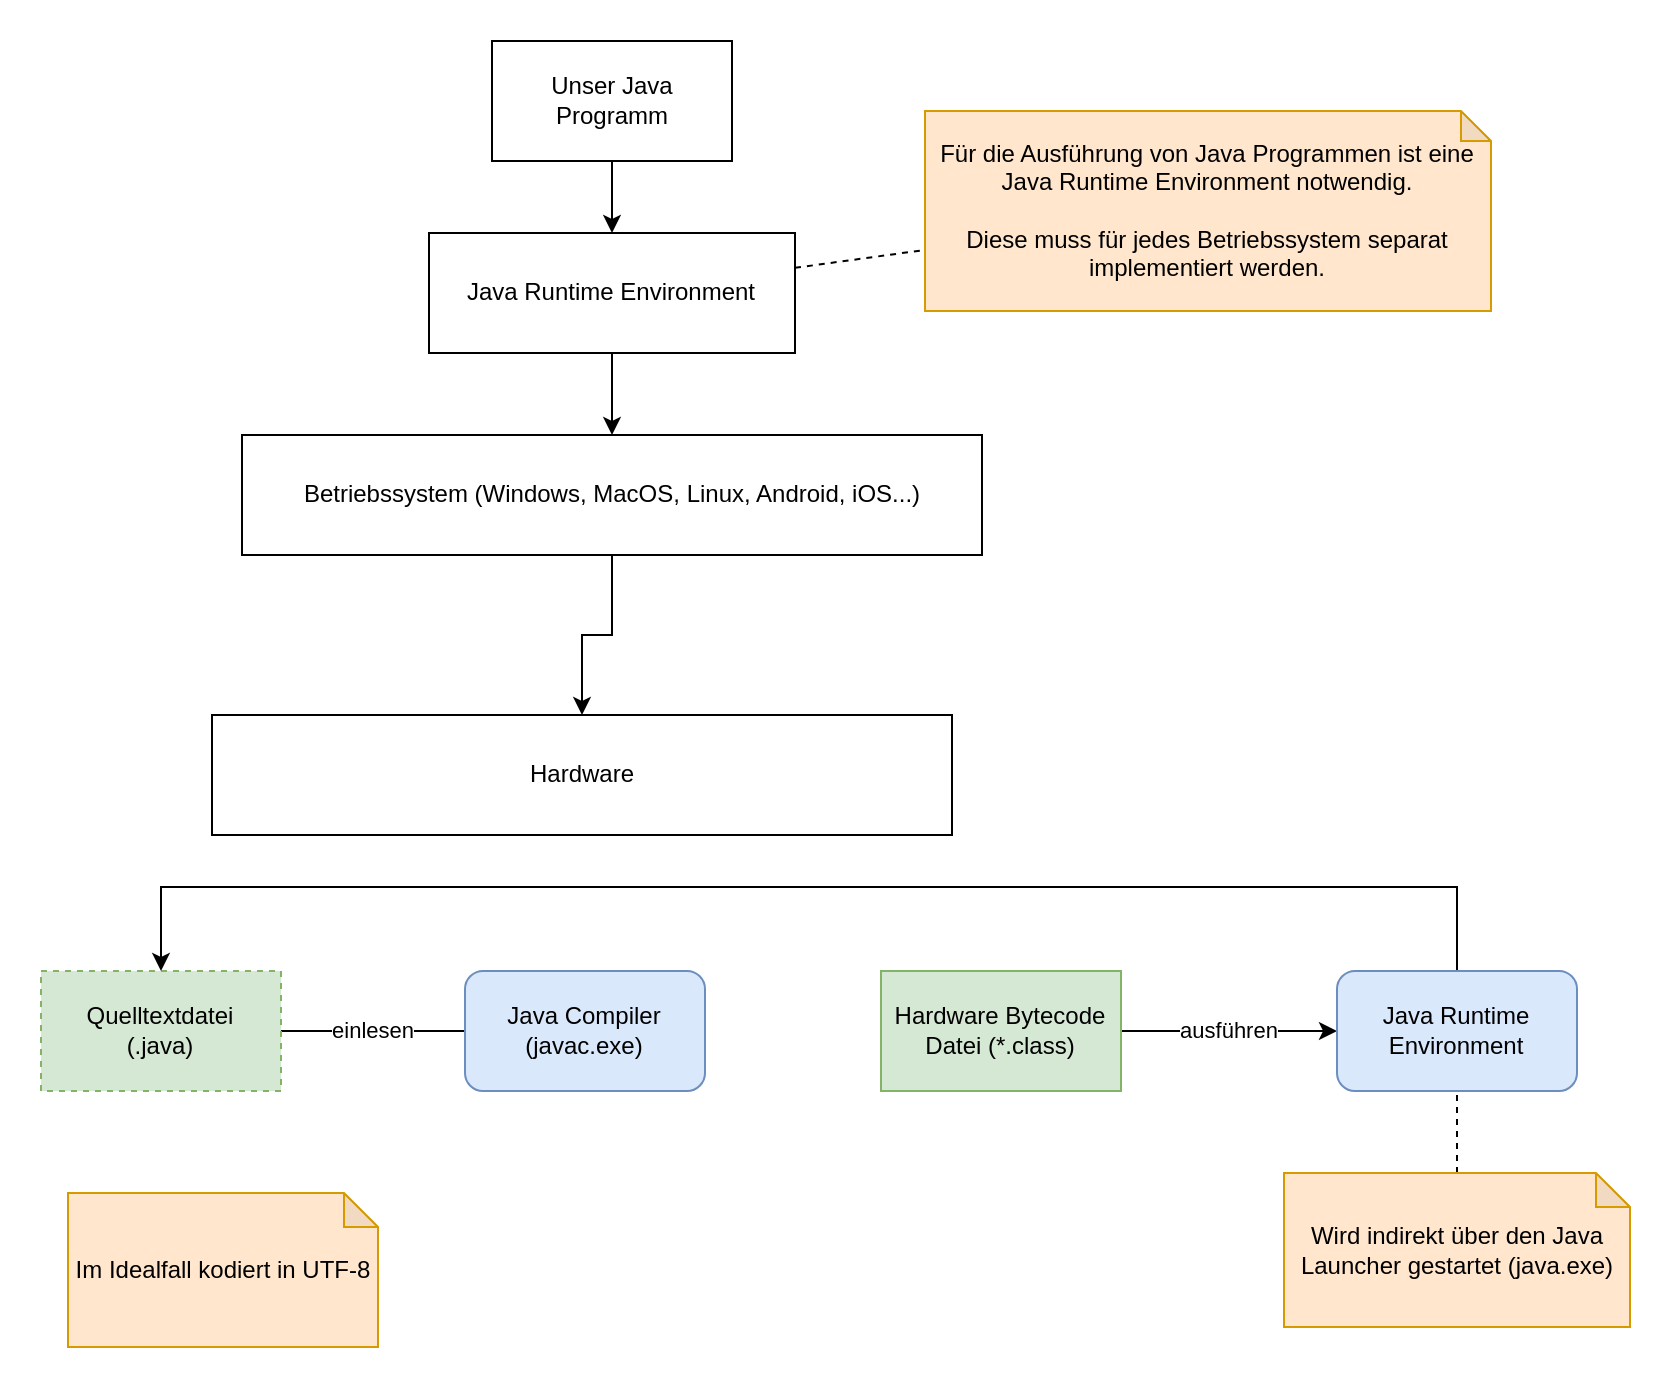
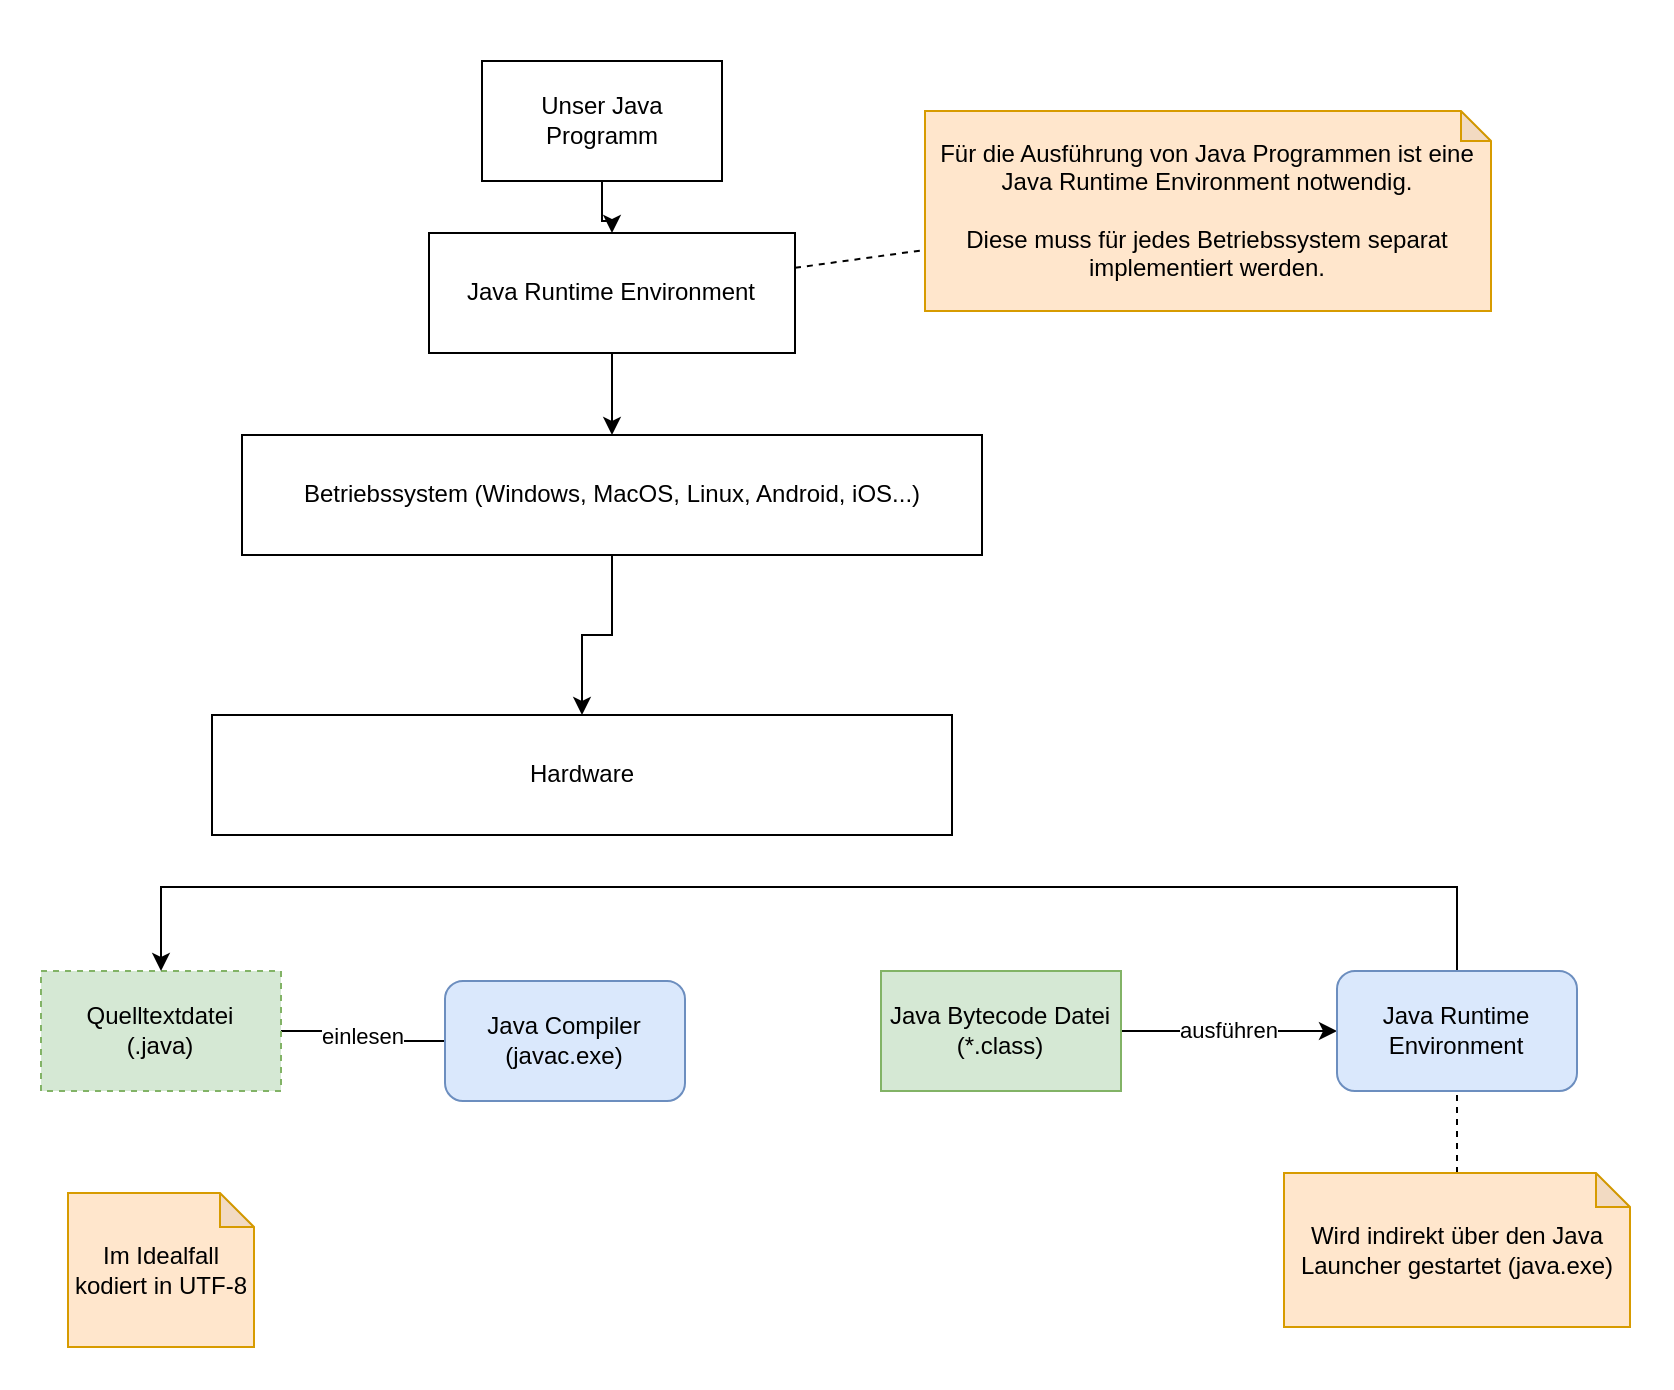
  <mxCell id="0" />
  <mxCell id="1" parent="0" />
  <mxCell id="2" style="edgeStyle=orthogonalEdgeStyle;rounded=0;orthogonalLoop=1;jettySize=auto;html=1;" edge="1" parent="1" source="3" target="4"><mxGeometry relative="1" as="geometry" /></mxCell>
  <mxCell id="3" value="Betriebssystem (Windows, MacOS, Linux, Android, iOS...)" style="rounded=0;whiteSpace=wrap;html=1;" vertex="1" parent="1"><mxGeometry x="120.5" y="217" width="370" height="60" as="geometry" /></mxCell>
  <mxCell id="4" value="Hardware" style="rounded=0;whiteSpace=wrap;html=1;" vertex="1" parent="1"><mxGeometry x="105.5" y="357" width="370" height="60" as="geometry" /></mxCell>
  <mxCell id="5" style="rounded=0;orthogonalLoop=1;jettySize=auto;html=1;endArrow=none;endFill=0;dashed=1;" edge="1" parent="1" source="7" target="10"><mxGeometry relative="1" as="geometry" /></mxCell>
  <mxCell id="6" style="edgeStyle=orthogonalEdgeStyle;rounded=0;orthogonalLoop=1;jettySize=auto;html=1;entryX=0.5;entryY=0;entryDx=0;entryDy=0;" edge="1" parent="1" source="7" target="3"><mxGeometry relative="1" as="geometry" /></mxCell>
  <mxCell id="7" value="Java Runtime Environment" style="rounded=0;whiteSpace=wrap;html=1;" vertex="1" parent="1"><mxGeometry x="214" y="116" width="183" height="60" as="geometry" /></mxCell>
  <mxCell id="8" style="edgeStyle=orthogonalEdgeStyle;rounded=0;orthogonalLoop=1;jettySize=auto;html=1;entryX=0.5;entryY=0;entryDx=0;entryDy=0;" edge="1" parent="1" source="9" target="7"><mxGeometry relative="1" as="geometry" /></mxCell>
- <mxCell id="9" value="Unser Java Programm" style="rounded=0;whiteSpace=wrap;html=1;" vertex="1" parent="1"><mxGeometry x="245.5" y="20" width="120" height="60" as="geometry" /></mxCell>
+ <mxCell id="9" value="Unser Java Programm" style="rounded=0;whiteSpace=wrap;html=1;" vertex="1" parent="1"><mxGeometry x="240.5" y="30" width="120" height="60" as="geometry" /></mxCell>
  <mxCell id="10" value="Für die Ausführung von Java Programmen ist eine Java Runtime Environment notwendig.&lt;br&gt;&lt;br&gt;Diese muss für jedes Betriebssystem separat implementiert werden." style="shape=note;whiteSpace=wrap;html=1;backgroundOutline=1;darkOpacity=0.05;size=15;fillColor=#ffe6cc;strokeColor=#d79b00;" vertex="1" parent="1"><mxGeometry x="462" y="55" width="283" height="100" as="geometry" /></mxCell>
  <mxCell id="11" value="einlesen" style="edgeStyle=orthogonalEdgeStyle;rounded=0;orthogonalLoop=1;jettySize=auto;html=1;endArrow=none;" edge="1" parent="1" source="12" target="13"><mxGeometry relative="1" as="geometry" /></mxCell>
  <mxCell id="12" value="Quelltextdatei&lt;br&gt;(.java)" style="rounded=0;whiteSpace=wrap;html=1;fillColor=#d5e8d4;strokeColor=#82b366;dashed=1;" vertex="1" parent="1"><mxGeometry x="20" y="485" width="120" height="60" as="geometry" /></mxCell>
- <mxCell id="13" value="Java Compiler&lt;br&gt;(javac.exe)" style="rounded=1;whiteSpace=wrap;html=1;fillColor=#dae8fc;strokeColor=#6c8ebf;" vertex="1" parent="1"><mxGeometry x="232" y="485" width="120" height="60" as="geometry" /></mxCell>
+ <mxCell id="13" value="Java Compiler&lt;br&gt;(javac.exe)" style="rounded=1;whiteSpace=wrap;html=1;fillColor=#dae8fc;strokeColor=#6c8ebf;" vertex="1" parent="1"><mxGeometry x="222" y="490" width="120" height="60" as="geometry" /></mxCell>
  <mxCell id="14" value="ausführen" style="edgeStyle=orthogonalEdgeStyle;rounded=0;orthogonalLoop=1;jettySize=auto;html=1;" edge="1" parent="1" source="15" target="17"><mxGeometry relative="1" as="geometry" /></mxCell>
- <mxCell id="15" value="Hardware Bytecode Datei (*.class)" style="rounded=0;whiteSpace=wrap;html=1;fillColor=#d5e8d4;strokeColor=#82b366;" vertex="1" parent="1"><mxGeometry x="440" y="485" width="120" height="60" as="geometry" /></mxCell>
+ <mxCell id="15" value="Java Bytecode Datei (*.class)" style="rounded=0;whiteSpace=wrap;html=1;fillColor=#d5e8d4;strokeColor=#82b366;" vertex="1" parent="1"><mxGeometry x="440" y="485" width="120" height="60" as="geometry" /></mxCell>
  <mxCell id="16" style="edgeStyle=orthogonalEdgeStyle;rounded=0;orthogonalLoop=1;jettySize=auto;html=1;entryX=0.5;entryY=0;entryDx=0;entryDy=0;" edge="1" parent="1" source="17" target="12"><mxGeometry relative="1" as="geometry"><Array as="points"><mxPoint x="728" y="443" /><mxPoint x="80" y="443" /></Array></mxGeometry></mxCell>
  <mxCell id="17" value="Java Runtime Environment" style="rounded=1;whiteSpace=wrap;html=1;fillColor=#dae8fc;strokeColor=#6c8ebf;" vertex="1" parent="1"><mxGeometry x="668" y="485" width="120" height="60" as="geometry" /></mxCell>
- <mxCell id="18" value="Im Idealfall kodiert in UTF-8" style="shape=note;whiteSpace=wrap;html=1;backgroundOutline=1;darkOpacity=0.05;size=17;fillColor=#ffe6cc;strokeColor=#d79b00;" vertex="1" parent="1"><mxGeometry x="33.5" y="596" width="155" height="77" as="geometry" /></mxCell>
+ <mxCell id="18" value="Im Idealfall kodiert in UTF-8" style="shape=note;whiteSpace=wrap;html=1;backgroundOutline=1;darkOpacity=0.05;size=17;fillColor=#ffe6cc;strokeColor=#d79b00;" vertex="1" parent="1"><mxGeometry x="33.5" y="596" width="93" height="77" as="geometry" /></mxCell>
  <mxCell id="19" style="rounded=0;orthogonalLoop=1;jettySize=auto;html=1;dashed=1;endArrow=none;endFill=0;" edge="1" parent="1" source="20" target="17"><mxGeometry relative="1" as="geometry" /></mxCell>
  <mxCell id="20" value="Wird indirekt über den Java Launcher gestartet (java.exe)" style="shape=note;whiteSpace=wrap;html=1;backgroundOutline=1;darkOpacity=0.05;size=17;fillColor=#ffe6cc;strokeColor=#d79b00;" vertex="1" parent="1"><mxGeometry x="641.5" y="586" width="173" height="77" as="geometry" /></mxCell>
